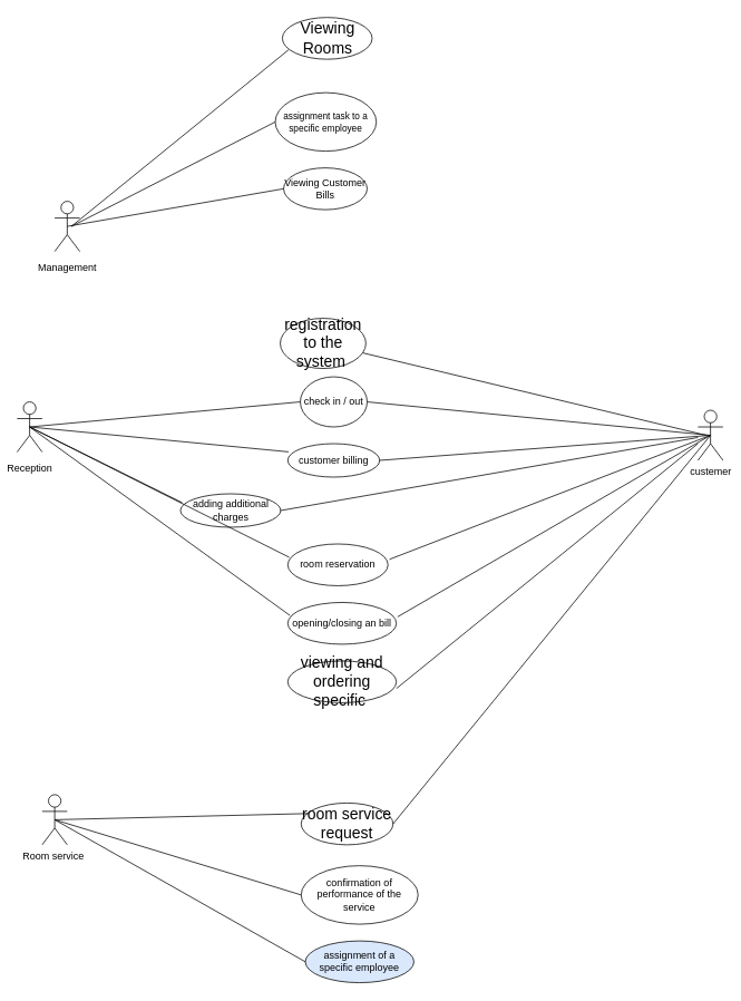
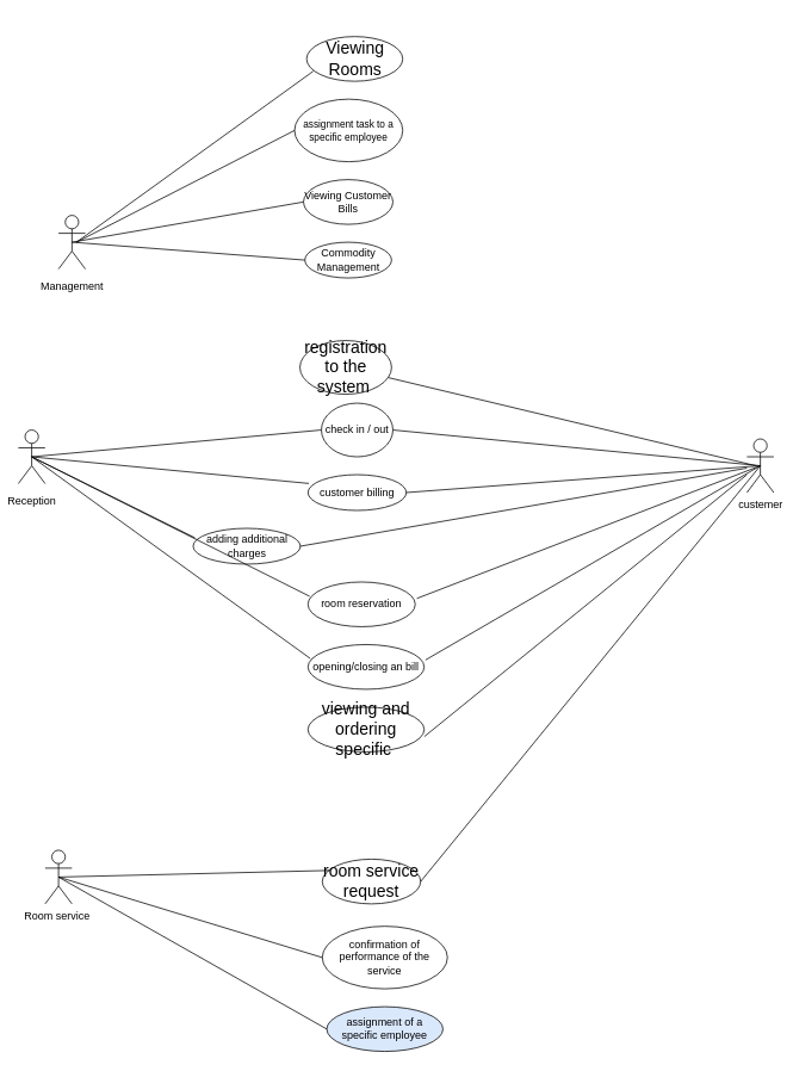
  <mxCell id="0" />
  <mxCell id="1" parent="0" />
  <mxCell id="2" value="&lt;span style=&quot;font-family: &amp;#34;arial&amp;#34; , sans-serif&quot;&gt;&lt;font style=&quot;font-size: 12px&quot;&gt;Reception&lt;/font&gt;&lt;/span&gt;&lt;span style=&quot;font-size: 14.0pt ; font-family: &amp;#34;arial&amp;#34; , sans-serif&quot;&gt;&lt;/span&gt;" style="shape=umlActor;verticalLabelPosition=bottom;verticalAlign=top;html=1;outlineConnect=0;" parent="1" vertex="1"><mxGeometry x="20" y="480" width="30" height="60" as="geometry" /></mxCell>
  <mxCell id="3" value="&lt;span style=&quot;font-family: &amp;#34;arial&amp;#34; , sans-serif&quot;&gt;&lt;font style=&quot;font-size: 12px&quot;&gt;Management&lt;/font&gt;&lt;/span&gt;&lt;span style=&quot;font-size: 14.0pt ; font-family: &amp;#34;arial&amp;#34; , sans-serif&quot;&gt;&lt;/span&gt;" style="shape=umlActor;verticalLabelPosition=bottom;verticalAlign=top;html=1;outlineConnect=0;" parent="1" vertex="1"><mxGeometry x="65" y="240" width="30" height="60" as="geometry" /></mxCell>
  <mxCell id="4" value="&lt;span style=&quot;font-family: &amp;#34;arial&amp;#34; , sans-serif&quot;&gt;&lt;font style=&quot;font-size: 12px&quot;&gt;Room service&amp;nbsp;&lt;/font&gt;&lt;/span&gt;" style="shape=umlActor;verticalLabelPosition=bottom;verticalAlign=top;html=1;outlineConnect=0;" parent="1" vertex="1"><mxGeometry x="50" y="950" width="30" height="60" as="geometry" /></mxCell>
  <mxCell id="5" value="custemer" style="shape=umlActor;verticalLabelPosition=bottom;verticalAlign=top;html=1;outlineConnect=0;" parent="1" vertex="1"><mxGeometry x="835" y="490" width="30" height="60" as="geometry" /></mxCell>
  <mxCell id="6" value="check in / out" style="ellipse;whiteSpace=wrap;html=1;" parent="1" vertex="1"><mxGeometry x="359" y="450" width="80" height="60" as="geometry" /></mxCell>
+ <mxCell id="7" value="&lt;span style=&quot;font-family: &amp;#34;arial&amp;#34; , sans-serif&quot;&gt;&lt;font style=&quot;font-size: 12px&quot;&gt;Commodity Management&lt;/font&gt;&lt;/span&gt;" style="ellipse;whiteSpace=wrap;html=1;" parent="1" vertex="1"><mxGeometry x="340.5" y="270" width="97" height="40" as="geometry" /></mxCell>
  <mxCell id="8" value="&lt;span style=&quot;font-family: &amp;#34;arial&amp;#34; , sans-serif&quot;&gt;&lt;font style=&quot;font-size: 12px&quot;&gt;adding additional charges&lt;/font&gt;&lt;/span&gt;" style="ellipse;whiteSpace=wrap;html=1;" parent="1" vertex="1"><mxGeometry x="215.5" y="590" width="120" height="40" as="geometry" /></mxCell>
  <mxCell id="9" value="&lt;span style=&quot;font-family: &amp;#34;arial&amp;#34; , sans-serif&quot;&gt;&lt;font style=&quot;font-size: 12px&quot;&gt;opening/closing an bill&lt;/font&gt;&lt;/span&gt;" style="ellipse;whiteSpace=wrap;html=1;" parent="1" vertex="1"><mxGeometry x="344" y="720" width="130" height="50" as="geometry" /></mxCell>
  <mxCell id="10" value="&lt;span style=&quot;font-family: &amp;#34;arial&amp;#34; , sans-serif&quot;&gt;&lt;font style=&quot;font-size: 12px&quot;&gt;customer billing&lt;/font&gt;&lt;/span&gt;" style="ellipse;whiteSpace=wrap;html=1;" parent="1" vertex="1"><mxGeometry x="344" y="530" width="110" height="40" as="geometry" /></mxCell>
  <mxCell id="11" value="&lt;span style=&quot;font-family: &amp;#34;arial&amp;#34; , sans-serif&quot;&gt;&lt;font style=&quot;font-size: 12px&quot;&gt;room reservation&lt;/font&gt;&lt;/span&gt;" style="ellipse;whiteSpace=wrap;html=1;" parent="1" vertex="1"><mxGeometry x="344" y="650" width="120" height="50" as="geometry" /></mxCell>
  <mxCell id="12" value="&lt;span style=&quot;font-family: &amp;#34;arial&amp;#34; , sans-serif&quot;&gt;&lt;font style=&quot;font-size: 12px&quot;&gt;Viewing Customer Bills&lt;/font&gt;&lt;/span&gt;" style="ellipse;whiteSpace=wrap;html=1;" parent="1" vertex="1"><mxGeometry x="339" y="200" width="100" height="50" as="geometry" /></mxCell>
  <mxCell id="13" value="&lt;span style=&quot;font-family: &amp;#34;arial&amp;#34; , sans-serif&quot;&gt;&lt;font style=&quot;font-size: 12px&quot;&gt;confirmation of performance of the service&lt;/font&gt;&lt;/span&gt;" style="ellipse;whiteSpace=wrap;html=1;" parent="1" vertex="1"><mxGeometry x="360" y="1035" width="140" height="70" as="geometry" /></mxCell>
  <mxCell id="14" value="&lt;span style=&quot;font-family: &amp;#34;arial&amp;#34; , sans-serif&quot;&gt;&lt;font style=&quot;font-size: 12px&quot;&gt;assignment of a specific employee&lt;/font&gt;&lt;/span&gt;" style="ellipse;whiteSpace=wrap;html=1;fillColor=#dae8fc;" parent="1" vertex="1"><mxGeometry x="365" y="1125" width="130" height="50" as="geometry" /></mxCell>
  <mxCell id="15" value="&lt;span style=&quot;font-size:14.0pt;font-family:&amp;quot;Arial&amp;quot;,sans-serif;&lt;br/&gt;mso-fareast-font-family:&amp;quot;Times New Roman&amp;quot;;mso-ansi-language:EN-US;mso-fareast-language:&lt;br/&gt;HE;mso-bidi-language:HE&quot;&gt;room service request&lt;/span&gt;" style="ellipse;whiteSpace=wrap;html=1;" parent="1" vertex="1"><mxGeometry x="360" y="960" width="110" height="50" as="geometry" /></mxCell>
  <mxCell id="16" value="" style="endArrow=none;html=1;rounded=0;fontSize=12;exitX=1;exitY=0.5;exitDx=0;exitDy=0;entryX=0.5;entryY=0.5;entryDx=0;entryDy=0;entryPerimeter=0;" parent="1" source="10" target="5" edge="1"><mxGeometry width="50" height="50" relative="1" as="geometry"><mxPoint x="325" y="470" as="sourcePoint" /><mxPoint x="375" y="420" as="targetPoint" /></mxGeometry></mxCell>
  <mxCell id="17" value="" style="endArrow=none;html=1;rounded=0;fontSize=12;exitX=0.009;exitY=0.245;exitDx=0;exitDy=0;exitPerimeter=0;entryX=0.5;entryY=0.5;entryDx=0;entryDy=0;entryPerimeter=0;" parent="1" source="10" target="2" edge="1"><mxGeometry width="50" height="50" relative="1" as="geometry"><mxPoint x="325" y="470" as="sourcePoint" /><mxPoint x="375" y="420" as="targetPoint" /></mxGeometry></mxCell>
  <mxCell id="18" value="" style="endArrow=none;html=1;rounded=0;fontSize=12;entryX=0.5;entryY=0.5;entryDx=0;entryDy=0;entryPerimeter=0;exitX=1;exitY=0.5;exitDx=0;exitDy=0;" parent="1" source="6" target="5" edge="1"><mxGeometry width="50" height="50" relative="1" as="geometry"><mxPoint x="325" y="470" as="sourcePoint" /><mxPoint x="375" y="420" as="targetPoint" /></mxGeometry></mxCell>
  <mxCell id="19" value="" style="endArrow=none;html=1;rounded=0;fontSize=12;exitX=0.5;exitY=0.5;exitDx=0;exitDy=0;exitPerimeter=0;entryX=0;entryY=0.5;entryDx=0;entryDy=0;" parent="1" source="2" target="6" edge="1"><mxGeometry width="50" height="50" relative="1" as="geometry"><mxPoint x="325" y="470" as="sourcePoint" /><mxPoint x="375" y="420" as="targetPoint" /></mxGeometry></mxCell>
+ <mxCell id="20" value="" style="endArrow=none;html=1;rounded=0;fontSize=12;entryX=0.5;entryY=0.5;entryDx=0;entryDy=0;entryPerimeter=0;exitX=0;exitY=0.5;exitDx=0;exitDy=0;" parent="1" source="7" target="3" edge="1"><mxGeometry width="50" height="50" relative="1" as="geometry"><mxPoint x="325" y="470" as="sourcePoint" /><mxPoint x="375" y="420" as="targetPoint" /></mxGeometry></mxCell>
  <mxCell id="21" value="" style="endArrow=none;html=1;rounded=0;fontSize=12;entryX=0.5;entryY=0.5;entryDx=0;entryDy=0;entryPerimeter=0;exitX=0;exitY=0.5;exitDx=0;exitDy=0;" parent="1" source="12" target="3" edge="1"><mxGeometry width="50" height="50" relative="1" as="geometry"><mxPoint x="325" y="470" as="sourcePoint" /><mxPoint x="375" y="420" as="targetPoint" /></mxGeometry></mxCell>
  <mxCell id="22" value="" style="endArrow=none;html=1;rounded=0;fontSize=12;exitX=0.017;exitY=0.265;exitDx=0;exitDy=0;exitPerimeter=0;entryX=0.5;entryY=0.5;entryDx=0;entryDy=0;entryPerimeter=0;" parent="1" source="8" target="2" edge="1"><mxGeometry width="50" height="50" relative="1" as="geometry"><mxPoint x="354.99" y="549.8" as="sourcePoint" /><mxPoint x="90" y="490" as="targetPoint" /></mxGeometry></mxCell>
  <mxCell id="23" value="" style="endArrow=none;html=1;rounded=0;fontSize=12;exitX=1;exitY=0.5;exitDx=0;exitDy=0;" parent="1" source="8" target="5" edge="1"><mxGeometry width="50" height="50" relative="1" as="geometry"><mxPoint x="364.99" y="559.8" as="sourcePoint" /><mxPoint x="100" y="500" as="targetPoint" /></mxGeometry></mxCell>
  <mxCell id="24" value="" style="endArrow=none;html=1;rounded=0;fontSize=12;exitX=0.015;exitY=0.32;exitDx=0;exitDy=0;exitPerimeter=0;entryX=0.5;entryY=0.5;entryDx=0;entryDy=0;entryPerimeter=0;" parent="1" source="11" target="2" edge="1"><mxGeometry width="50" height="50" relative="1" as="geometry"><mxPoint x="352.54" y="610.6" as="sourcePoint" /><mxPoint x="45" y="550" as="targetPoint" /></mxGeometry></mxCell>
  <mxCell id="25" value="" style="endArrow=none;html=1;rounded=0;fontSize=12;exitX=0.5;exitY=0.5;exitDx=0;exitDy=0;exitPerimeter=0;entryX=1.015;entryY=0.368;entryDx=0;entryDy=0;entryPerimeter=0;" parent="1" source="5" target="11" edge="1"><mxGeometry width="50" height="50" relative="1" as="geometry"><mxPoint x="362.54" y="620.6" as="sourcePoint" /><mxPoint x="55" y="560" as="targetPoint" /></mxGeometry></mxCell>
  <mxCell id="26" value="" style="endArrow=none;html=1;rounded=0;fontSize=12;exitX=0.02;exitY=0.312;exitDx=0;exitDy=0;exitPerimeter=0;entryX=0.5;entryY=0.5;entryDx=0;entryDy=0;entryPerimeter=0;" parent="1" source="9" target="2" edge="1"><mxGeometry width="50" height="50" relative="1" as="geometry"><mxPoint x="355.8" y="676" as="sourcePoint" /><mxPoint x="45" y="550" as="targetPoint" /></mxGeometry></mxCell>
  <mxCell id="27" value="" style="endArrow=none;html=1;rounded=0;fontSize=12;exitX=1.011;exitY=0.344;exitDx=0;exitDy=0;exitPerimeter=0;entryX=0.5;entryY=0.5;entryDx=0;entryDy=0;entryPerimeter=0;" parent="1" source="9" target="5" edge="1"><mxGeometry width="50" height="50" relative="1" as="geometry"><mxPoint x="365.8" y="686" as="sourcePoint" /><mxPoint x="55" y="560" as="targetPoint" /></mxGeometry></mxCell>
  <mxCell id="28" value="" style="endArrow=none;html=1;rounded=0;fontSize=12;exitX=0;exitY=0.5;exitDx=0;exitDy=0;entryX=0.5;entryY=0.5;entryDx=0;entryDy=0;entryPerimeter=0;" parent="1" source="13" target="4" edge="1"><mxGeometry width="50" height="50" relative="1" as="geometry"><mxPoint x="368.58" y="895.6" as="sourcePoint" /><mxPoint x="45" y="835" as="targetPoint" /></mxGeometry></mxCell>
  <mxCell id="29" value="" style="endArrow=none;html=1;rounded=0;fontSize=12;exitX=1;exitY=0.5;exitDx=0;exitDy=0;entryX=0.5;entryY=0.5;entryDx=0;entryDy=0;entryPerimeter=0;" parent="1" source="15" target="5" edge="1"><mxGeometry width="50" height="50" relative="1" as="geometry"><mxPoint x="393.58" y="840.6" as="sourcePoint" /><mxPoint x="70" y="780" as="targetPoint" /></mxGeometry></mxCell>
  <mxCell id="30" value="" style="endArrow=none;html=1;rounded=0;fontSize=12;exitX=0.076;exitY=0.252;exitDx=0;exitDy=0;exitPerimeter=0;entryX=0.5;entryY=0.5;entryDx=0;entryDy=0;entryPerimeter=0;" parent="1" source="15" target="4" edge="1"><mxGeometry width="50" height="50" relative="1" as="geometry"><mxPoint x="388.58" y="915.6" as="sourcePoint" /><mxPoint x="65" y="855" as="targetPoint" /></mxGeometry></mxCell>
  <mxCell id="31" value="" style="endArrow=none;html=1;rounded=0;fontSize=12;exitX=0;exitY=0.5;exitDx=0;exitDy=0;entryX=0.5;entryY=0.5;entryDx=0;entryDy=0;entryPerimeter=0;" parent="1" source="14" target="4" edge="1"><mxGeometry width="50" height="50" relative="1" as="geometry"><mxPoint x="378.36" y="982.6" as="sourcePoint" /><mxPoint x="60" y="995" as="targetPoint" /></mxGeometry></mxCell>
  <mxCell id="32" value="&lt;span style=&quot;font-family: Arial, sans-serif;&quot;&gt;&lt;font style=&quot;font-size: 11px;&quot;&gt;assignment task to a specific employee&lt;/font&gt;&lt;/span&gt;" style="ellipse;whiteSpace=wrap;html=1;" vertex="1" parent="1"><mxGeometry x="329" y="110" width="121" height="70" as="geometry" /></mxCell>
  <mxCell id="33" value="" style="endArrow=none;html=1;rounded=0;fontSize=12;exitX=0;exitY=0.5;exitDx=0;exitDy=0;" edge="1" parent="1" source="32"><mxGeometry width="50" height="50" relative="1" as="geometry"><mxPoint x="349" y="235" as="sourcePoint" /><mxPoint x="85" y="270" as="targetPoint" /></mxGeometry></mxCell>
- <mxCell id="34" value="&lt;span style=&quot;font-size:14.0pt;font-family:&amp;quot;Arial&amp;quot;,sans-serif;&lt;br/&gt;mso-fareast-font-family:&amp;quot;Times New Roman&amp;quot;;mso-ansi-language:EN-US;mso-fareast-language:&lt;br/&gt;HE;mso-bidi-language:HE&quot;&gt;Viewing Rooms&lt;/span&gt;" style="ellipse;whiteSpace=wrap;html=1;" vertex="1" parent="1"><mxGeometry x="337.5" y="20" width="107.5" height="50" as="geometry" /></mxCell>
+ <mxCell id="34" value="&lt;span style=&quot;font-size:14.0pt;font-family:&amp;quot;Arial&amp;quot;,sans-serif;&lt;br/&gt;mso-fareast-font-family:&amp;quot;Times New Roman&amp;quot;;mso-ansi-language:EN-US;mso-fareast-language:&lt;br/&gt;HE;mso-bidi-language:HE&quot;&gt;Viewing Rooms&lt;/span&gt;" style="ellipse;whiteSpace=wrap;html=1;" vertex="1" parent="1"><mxGeometry x="342.5" y="40" width="107.5" height="50" as="geometry" /></mxCell>
  <mxCell id="35" value="" style="endArrow=none;html=1;rounded=0;fontSize=12;exitX=0.069;exitY=0.775;exitDx=0;exitDy=0;exitPerimeter=0;" edge="1" parent="1" source="34"><mxGeometry width="50" height="50" relative="1" as="geometry"><mxPoint x="339" y="155" as="sourcePoint" /><mxPoint x="85" y="270" as="targetPoint" /></mxGeometry></mxCell>
  <mxCell id="36" value="&lt;span style=&quot;font-size:14.0pt;font-family:&amp;quot;Arial&amp;quot;,sans-serif;&lt;br/&gt;mso-fareast-font-family:&amp;quot;Times New Roman&amp;quot;;mso-ansi-language:EN-US;mso-fareast-language:&lt;br/&gt;HE;mso-bidi-language:HE&quot;&gt;registration to the system&amp;nbsp;&lt;/span&gt;" style="ellipse;whiteSpace=wrap;html=1;" vertex="1" parent="1"><mxGeometry x="335" y="380" width="102.5" height="60" as="geometry" /></mxCell>
  <mxCell id="37" value="" style="endArrow=none;html=1;rounded=0;fontSize=12;" edge="1" parent="1" source="36"><mxGeometry width="50" height="50" relative="1" as="geometry"><mxPoint x="449" y="490" as="sourcePoint" /><mxPoint x="845" y="520" as="targetPoint" /></mxGeometry></mxCell>
  <mxCell id="38" value="&lt;span style=&quot;font-size:14.0pt;font-family:&amp;quot;Arial&amp;quot;,sans-serif;&lt;br/&gt;mso-fareast-font-family:&amp;quot;Times New Roman&amp;quot;;mso-ansi-language:EN-US;mso-fareast-language:&lt;br/&gt;HE;mso-bidi-language:HE&quot;&gt;viewing and ordering specific&amp;nbsp;&lt;/span&gt;" style="ellipse;whiteSpace=wrap;html=1;" vertex="1" parent="1"><mxGeometry x="344" y="790" width="130" height="50" as="geometry" /></mxCell>
  <mxCell id="39" value="" style="endArrow=none;html=1;rounded=0;fontSize=12;exitX=1.001;exitY=0.658;exitDx=0;exitDy=0;exitPerimeter=0;" edge="1" parent="1" source="38"><mxGeometry width="50" height="50" relative="1" as="geometry"><mxPoint x="480" y="995" as="sourcePoint" /><mxPoint x="835" y="530" as="targetPoint" /></mxGeometry></mxCell>
